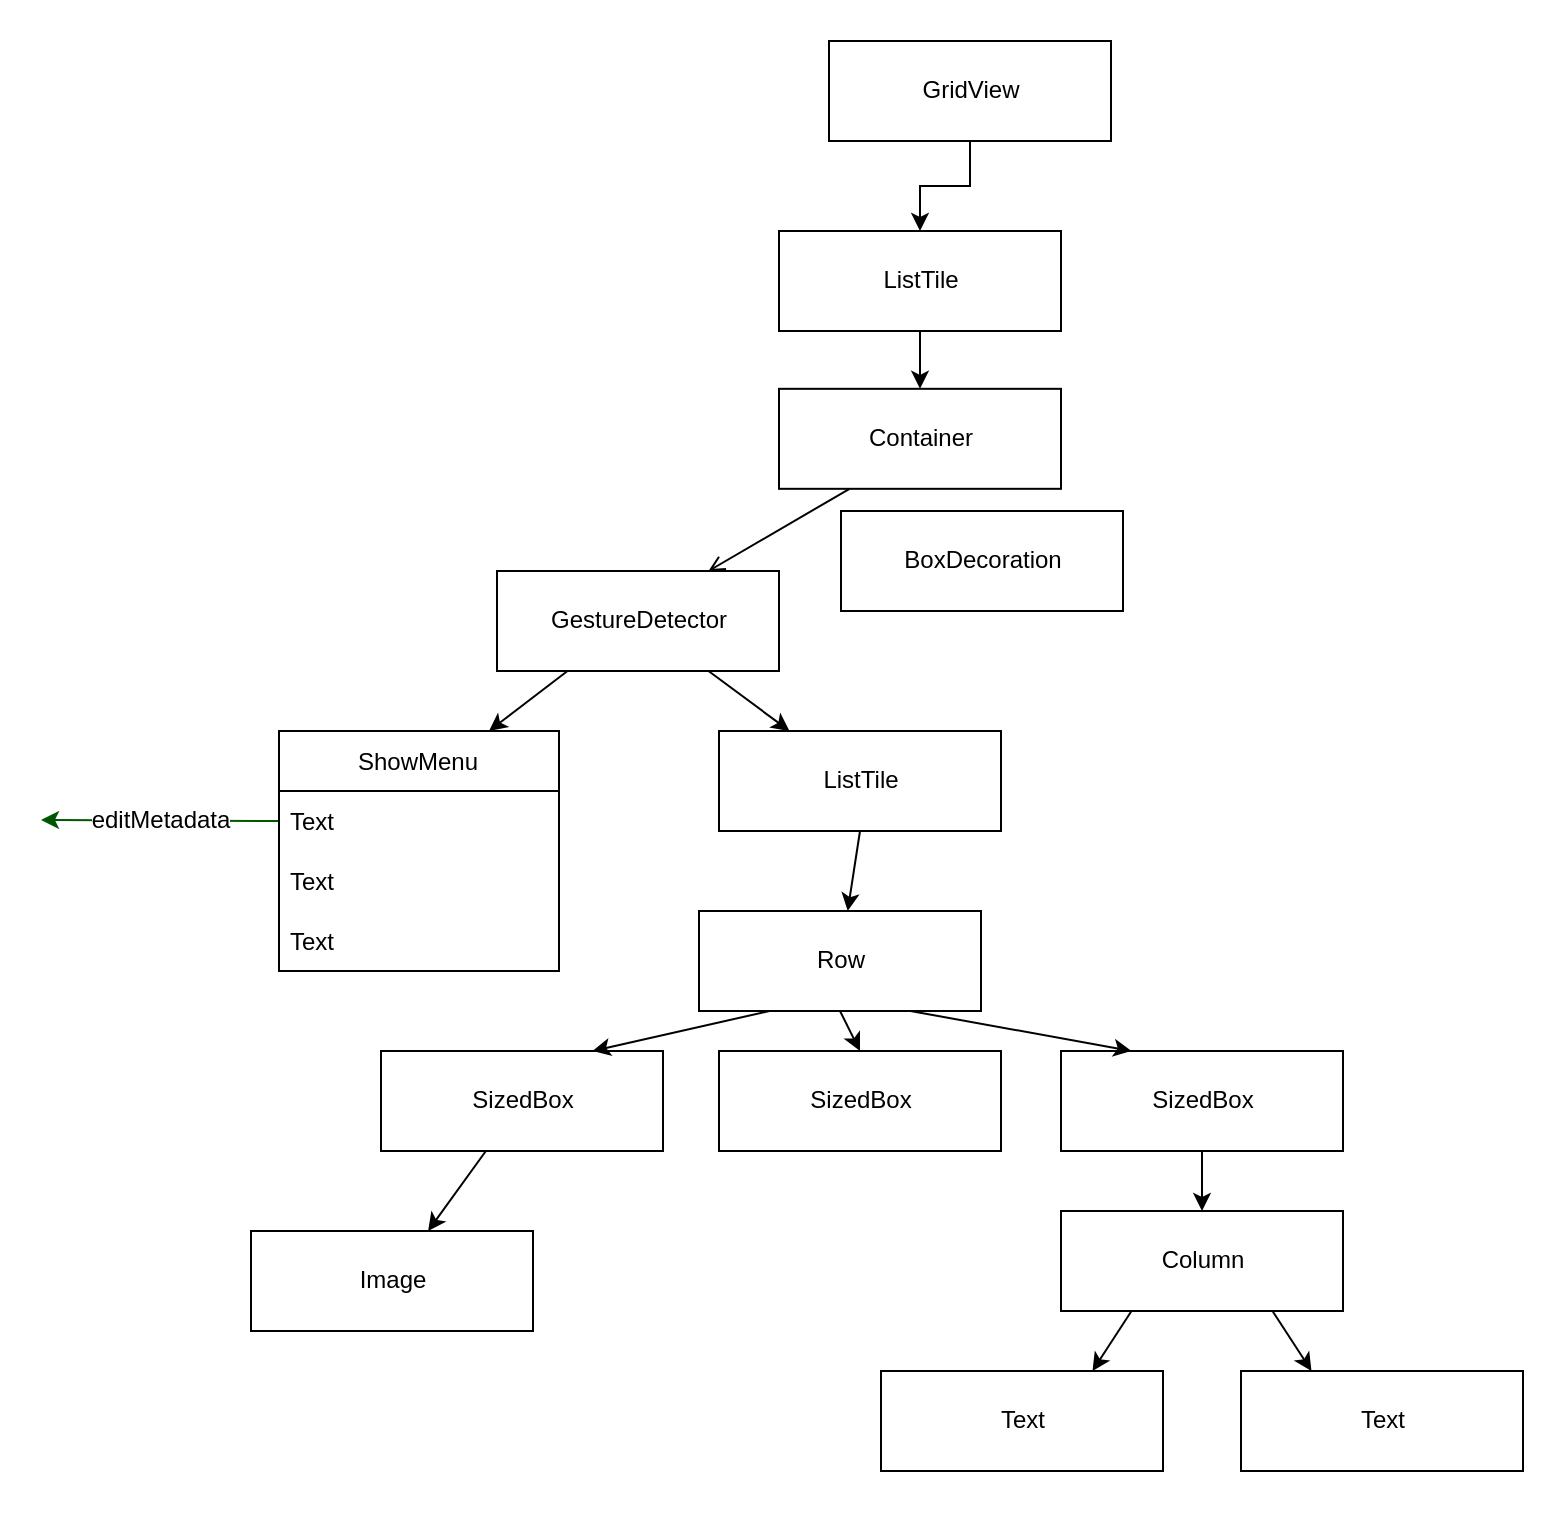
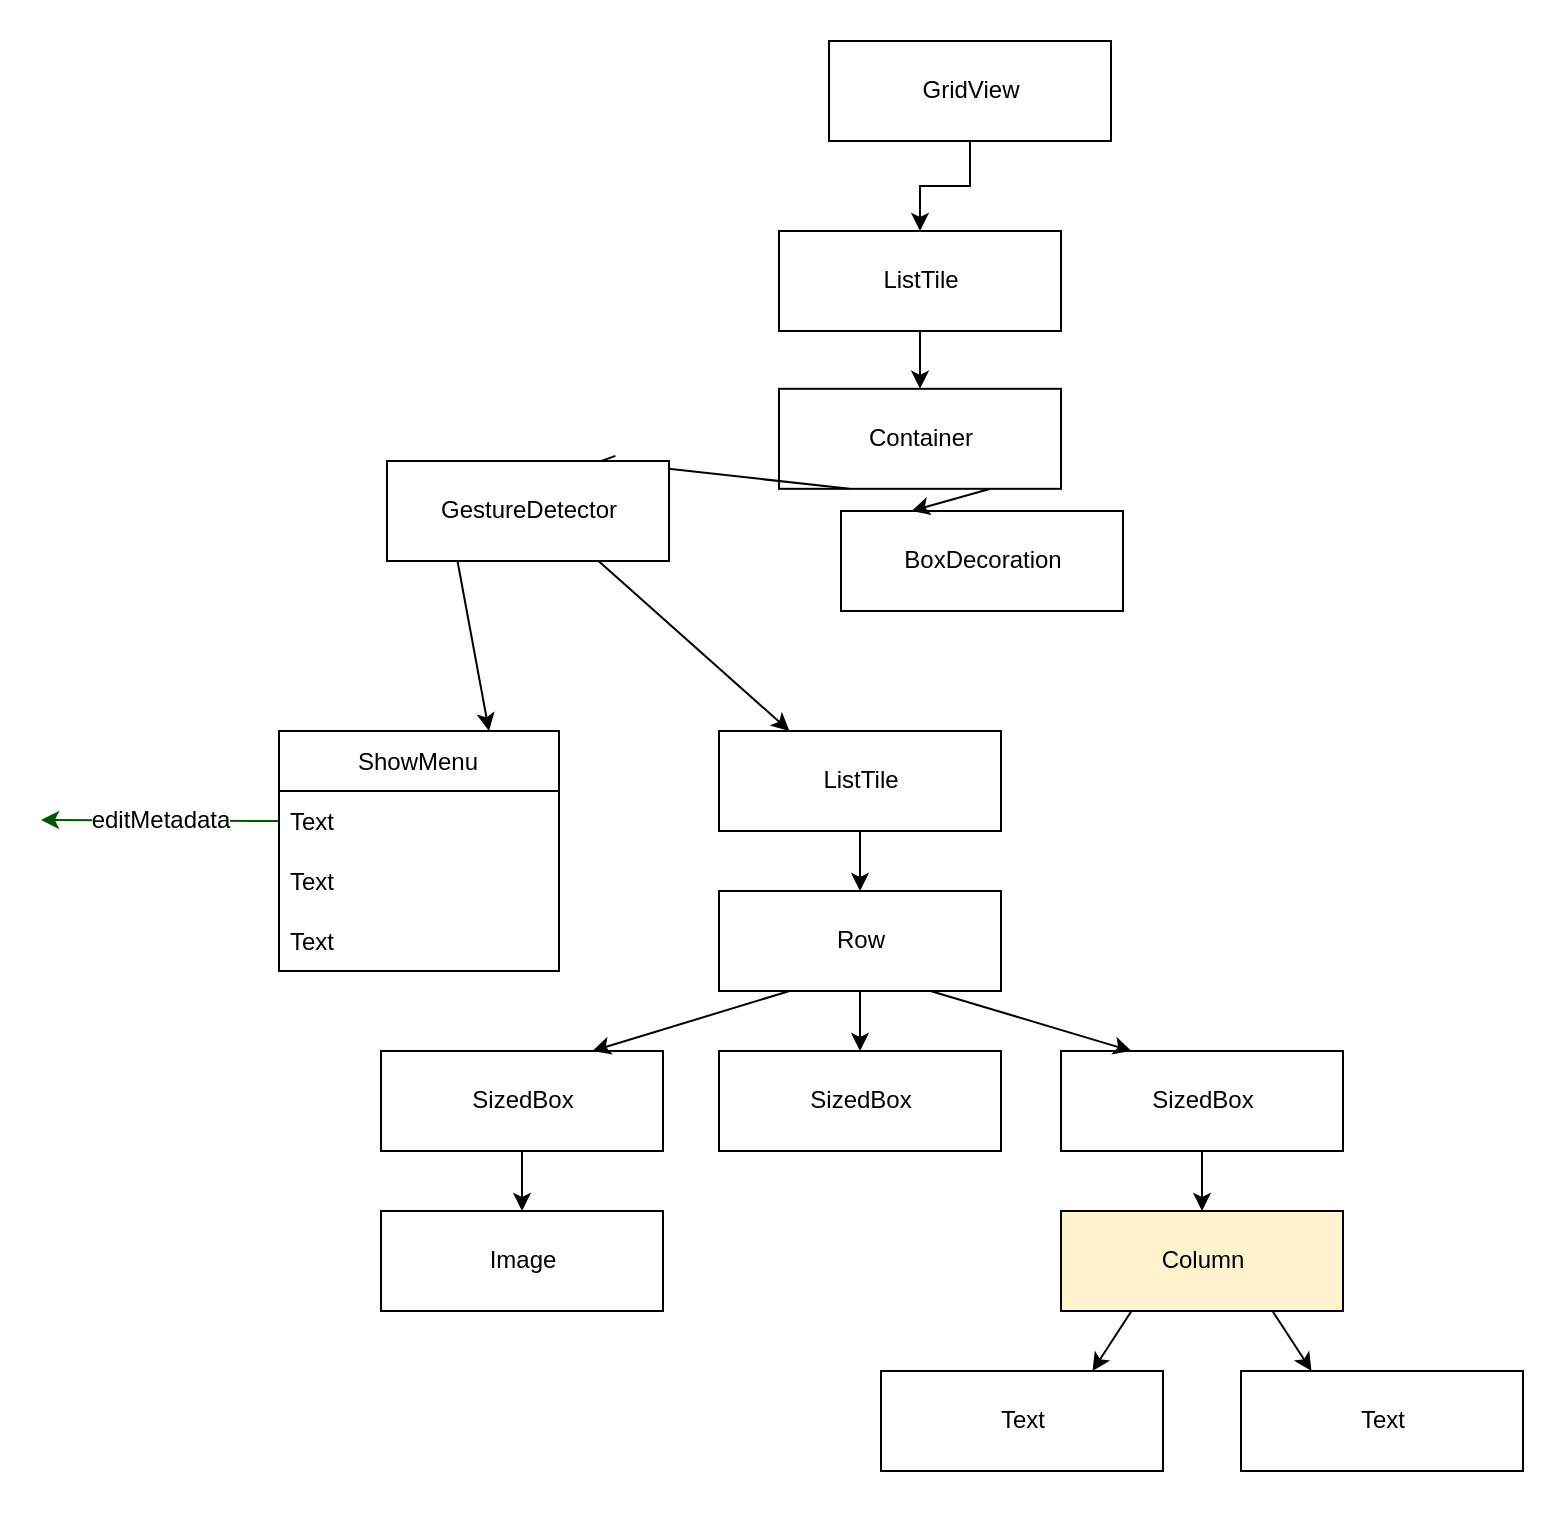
  <mxCell id="0" />
  <mxCell id="1" parent="0" />
  <mxCell id="2" value="GridView" style="html=1;" vertex="1" parent="1"><mxGeometry x="414" y="20" width="141" height="50" as="geometry" /></mxCell>
  <mxCell id="3" value="" style="edgeStyle=orthogonalEdgeStyle;rounded=0;orthogonalLoop=1;jettySize=auto;html=1;fontSize=12;startArrow=classic;startFill=1;endArrow=none;endFill=0;" edge="1" parent="1" source="4" target="2"><mxGeometry relative="1" as="geometry" /></mxCell>
  <mxCell id="4" value="ListTile" style="html=1;" vertex="1" parent="1"><mxGeometry x="389" y="115" width="141" height="50" as="geometry" /></mxCell>
  <mxCell id="5" style="edgeStyle=none;rounded=0;orthogonalLoop=1;jettySize=auto;html=1;entryX=0.5;entryY=1;entryDx=0;entryDy=0;fontSize=12;startArrow=classic;startFill=1;endArrow=none;endFill=0;" edge="1" parent="1" source="6" target="4"><mxGeometry relative="1" as="geometry" /></mxCell>
  <mxCell id="6" value="Container" style="html=1;" vertex="1" parent="1"><mxGeometry x="389" y="193.91" width="141" height="50" as="geometry" /></mxCell>
  <mxCell id="7" value="" style="endArrow=open;html=1;rounded=0;fontSize=14;exitX=0.25;exitY=1;exitDx=0;exitDy=0;entryX=0.75;entryY=0;entryDx=0;entryDy=0;" edge="1" parent="1" source="6" target="9"><mxGeometry width="50" height="50" relative="1" as="geometry"><mxPoint x="819" y="323.91" as="sourcePoint" /><mxPoint x="459.5" y="273.91" as="targetPoint" /></mxGeometry></mxCell>
  <mxCell id="8" value="BoxDecoration" style="html=1;" vertex="1" parent="1"><mxGeometry x="420" y="255" width="141" height="50" as="geometry" /></mxCell>
- <mxCell id="9" value="GestureDetector" style="html=1;" vertex="1" parent="1"><mxGeometry x="248" y="285" width="141" height="50" as="geometry" /></mxCell>
+ <mxCell id="9" value="GestureDetector" style="html=1;" vertex="1" parent="1"><mxGeometry x="193" y="230" width="141" height="50" as="geometry" /></mxCell>
  <mxCell id="10" value="" style="endArrow=classic;html=1;rounded=0;fontSize=12;exitX=0;exitY=0.5;exitDx=0;exitDy=0;fillColor=#008a00;strokeColor=#005700;" edge="1" parent="1" source="18"><mxGeometry relative="1" as="geometry"><mxPoint x="129" y="410.47" as="sourcePoint" /><mxPoint x="20" y="409.47" as="targetPoint" /></mxGeometry></mxCell>
  <mxCell id="11" value="editMetadata" style="edgeLabel;resizable=0;html=1;align=center;verticalAlign=middle;fontSize=12;" connectable="0" vertex="1" parent="10"><mxGeometry relative="1" as="geometry" /></mxCell>
+ <mxCell id="12" value="" style="endArrow=classic;html=1;rounded=0;fontSize=14;exitX=0.75;exitY=1;exitDx=0;exitDy=0;entryX=0.25;entryY=0;entryDx=0;entryDy=0;" edge="1" parent="1" source="6" target="8"><mxGeometry width="50" height="50" relative="1" as="geometry"><mxPoint x="434.25" y="243.91" as="sourcePoint" /><mxPoint x="363.75" y="295" as="targetPoint" /></mxGeometry></mxCell>
  <mxCell id="13" value="ListTile" style="html=1;" vertex="1" parent="1"><mxGeometry x="359" y="365" width="141" height="50" as="geometry" /></mxCell>
- <mxCell id="14" value="Row" style="html=1;" vertex="1" parent="1"><mxGeometry x="349" y="455" width="141" height="50" as="geometry" /></mxCell>
+ <mxCell id="14" value="Row" style="html=1;" vertex="1" parent="1"><mxGeometry x="359" y="445" width="141" height="50" as="geometry" /></mxCell>
  <mxCell id="15" value="SizedBox" style="html=1;" vertex="1" parent="1"><mxGeometry x="359" y="525" width="141" height="50" as="geometry" /></mxCell>
  <mxCell id="16" value="" style="endArrow=classic;html=1;rounded=0;fontSize=14;exitX=0.25;exitY=1;exitDx=0;exitDy=0;entryX=0.75;entryY=0;entryDx=0;entryDy=0;" edge="1" parent="1" source="9" target="17"><mxGeometry width="50" height="50" relative="1" as="geometry"><mxPoint x="269.5" y="335" as="sourcePoint" /><mxPoint x="199.5" y="395" as="targetPoint" /></mxGeometry></mxCell>
  <mxCell id="17" value="ShowMenu" style="swimlane;fontStyle=0;childLayout=stackLayout;horizontal=1;startSize=30;horizontalStack=0;resizeParent=1;resizeParentMax=0;resizeLast=0;collapsible=1;marginBottom=0;fontSize=12;" vertex="1" parent="1"><mxGeometry x="139" y="365" width="140" height="120" as="geometry" /></mxCell>
  <mxCell id="18" value="Text" style="text;strokeColor=none;fillColor=none;align=left;verticalAlign=middle;spacingLeft=4;spacingRight=4;overflow=hidden;points=[[0,0.5],[1,0.5]];portConstraint=eastwest;rotatable=0;fontSize=12;" vertex="1" parent="17"><mxGeometry y="30" width="140" height="30" as="geometry" /></mxCell>
  <mxCell id="19" value="Text" style="text;strokeColor=none;fillColor=none;align=left;verticalAlign=middle;spacingLeft=4;spacingRight=4;overflow=hidden;points=[[0,0.5],[1,0.5]];portConstraint=eastwest;rotatable=0;fontSize=12;" vertex="1" parent="17"><mxGeometry y="60" width="140" height="30" as="geometry" /></mxCell>
  <mxCell id="20" value="Text" style="text;strokeColor=none;fillColor=none;align=left;verticalAlign=middle;spacingLeft=4;spacingRight=4;overflow=hidden;points=[[0,0.5],[1,0.5]];portConstraint=eastwest;rotatable=0;fontSize=12;" vertex="1" parent="17"><mxGeometry y="90" width="140" height="30" as="geometry" /></mxCell>
  <mxCell id="21" value="SizedBox" style="html=1;" vertex="1" parent="1"><mxGeometry x="530" y="525" width="141" height="50" as="geometry" /></mxCell>
  <mxCell id="22" value="SizedBox" style="html=1;" vertex="1" parent="1"><mxGeometry x="190" y="525" width="141" height="50" as="geometry" /></mxCell>
- <mxCell id="23" value="Column" style="html=1;" vertex="1" parent="1"><mxGeometry x="530" y="605" width="141" height="50" as="geometry" /></mxCell>
+ <mxCell id="23" value="Column" style="html=1;fillColor=#fff2cc;" vertex="1" parent="1"><mxGeometry x="530" y="605" width="141" height="50" as="geometry" /></mxCell>
  <mxCell id="24" value="Text" style="html=1;" vertex="1" parent="1"><mxGeometry x="440" y="685" width="141" height="50" as="geometry" /></mxCell>
  <mxCell id="25" value="Text" style="html=1;" vertex="1" parent="1"><mxGeometry x="620" y="685" width="141" height="50" as="geometry" /></mxCell>
  <mxCell id="26" value="" style="endArrow=classic;html=1;rounded=0;fontSize=12;exitX=0.75;exitY=1;exitDx=0;exitDy=0;entryX=0.25;entryY=0;entryDx=0;entryDy=0;" edge="1" parent="1" source="9" target="13"><mxGeometry width="50" height="50" relative="1" as="geometry"><mxPoint x="430" y="405" as="sourcePoint" /><mxPoint x="480" y="355" as="targetPoint" /></mxGeometry></mxCell>
  <mxCell id="27" value="" style="endArrow=classic;html=1;rounded=0;fontSize=12;exitX=0.5;exitY=1;exitDx=0;exitDy=0;" edge="1" parent="1" source="13" target="14"><mxGeometry width="50" height="50" relative="1" as="geometry"><mxPoint x="580.25" y="395" as="sourcePoint" /><mxPoint x="620.75" y="435" as="targetPoint" /></mxGeometry></mxCell>
  <mxCell id="28" value="" style="endArrow=classic;html=1;rounded=0;fontSize=12;exitX=0.5;exitY=1;exitDx=0;exitDy=0;entryX=0.5;entryY=0;entryDx=0;entryDy=0;" edge="1" parent="1" source="14" target="15"><mxGeometry width="50" height="50" relative="1" as="geometry"><mxPoint x="439.5" y="425" as="sourcePoint" /><mxPoint x="439.5" y="455" as="targetPoint" /></mxGeometry></mxCell>
  <mxCell id="29" value="" style="endArrow=classic;html=1;rounded=0;fontSize=12;exitX=0.25;exitY=1;exitDx=0;exitDy=0;entryX=0.75;entryY=0;entryDx=0;entryDy=0;" edge="1" parent="1" source="14" target="22"><mxGeometry width="50" height="50" relative="1" as="geometry"><mxPoint x="439.5" y="505" as="sourcePoint" /><mxPoint x="439.5" y="535" as="targetPoint" /></mxGeometry></mxCell>
  <mxCell id="30" value="" style="endArrow=classic;html=1;rounded=0;fontSize=12;exitX=0.75;exitY=1;exitDx=0;exitDy=0;entryX=0.25;entryY=0;entryDx=0;entryDy=0;" edge="1" parent="1" source="14" target="21"><mxGeometry width="50" height="50" relative="1" as="geometry"><mxPoint x="404.25" y="505" as="sourcePoint" /><mxPoint x="305.75" y="535" as="targetPoint" /></mxGeometry></mxCell>
  <mxCell id="31" value="" style="endArrow=classic;html=1;rounded=0;fontSize=12;exitX=0.5;exitY=1;exitDx=0;exitDy=0;" edge="1" parent="1" source="21" target="23"><mxGeometry width="50" height="50" relative="1" as="geometry"><mxPoint x="700" y="555" as="sourcePoint" /><mxPoint x="800.5" y="585" as="targetPoint" /></mxGeometry></mxCell>
  <mxCell id="32" value="" style="endArrow=classic;html=1;rounded=0;fontSize=12;exitX=0.25;exitY=1;exitDx=0;exitDy=0;entryX=0.75;entryY=0;entryDx=0;entryDy=0;" edge="1" parent="1" source="23" target="24"><mxGeometry width="50" height="50" relative="1" as="geometry"><mxPoint x="610.5" y="585" as="sourcePoint" /><mxPoint x="610.5" y="615" as="targetPoint" /></mxGeometry></mxCell>
  <mxCell id="33" value="" style="endArrow=classic;html=1;rounded=0;fontSize=12;exitX=0.75;exitY=1;exitDx=0;exitDy=0;entryX=0.25;entryY=0;entryDx=0;entryDy=0;" edge="1" parent="1" source="23" target="25"><mxGeometry width="50" height="50" relative="1" as="geometry"><mxPoint x="575.25" y="665" as="sourcePoint" /><mxPoint x="555.75" y="695" as="targetPoint" /></mxGeometry></mxCell>
  <mxCell id="34" style="edgeStyle=none;rounded=0;orthogonalLoop=1;jettySize=auto;html=1;fontSize=12;startArrow=classic;startFill=1;endArrow=none;endFill=0;" edge="1" parent="1" source="35" target="22"><mxGeometry relative="1" as="geometry" /></mxCell>
- <mxCell id="35" value="Image" style="html=1;" vertex="1" parent="1"><mxGeometry x="125" y="615" width="141" height="50" as="geometry" /></mxCell>
+ <mxCell id="35" value="Image" style="html=1;" vertex="1" parent="1"><mxGeometry x="190" y="605" width="141" height="50" as="geometry" /></mxCell>
